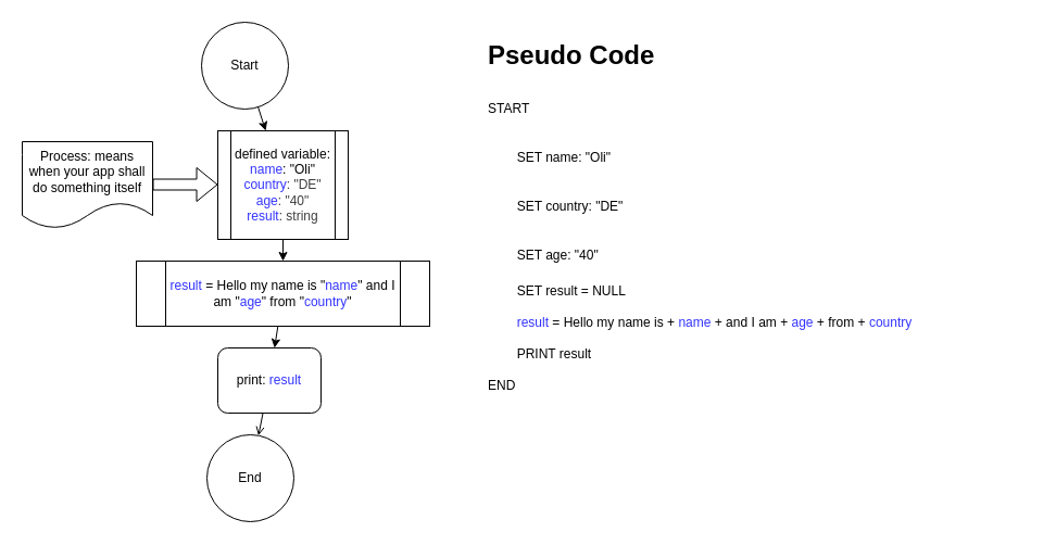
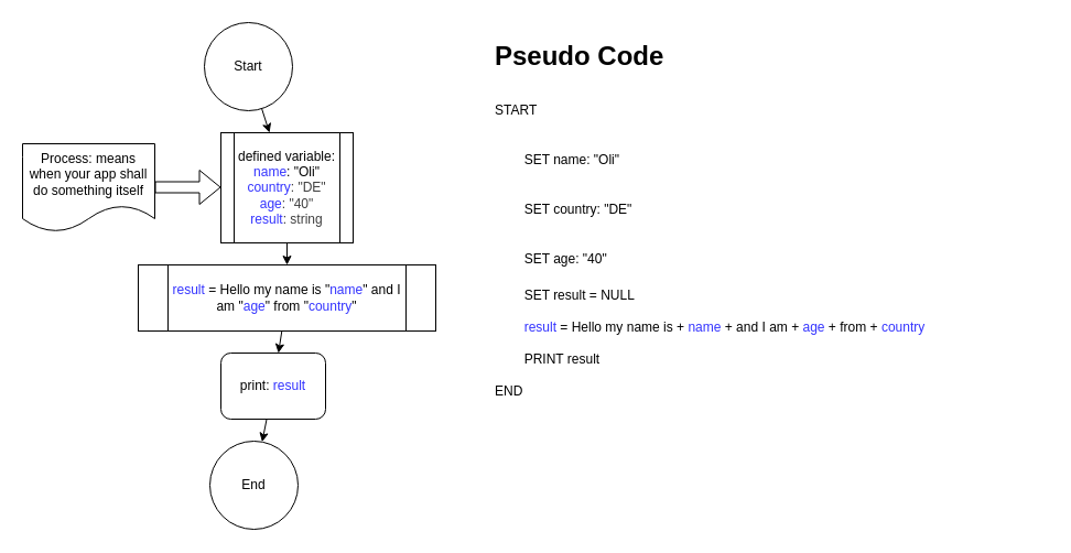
  <mxCell id="0" />
  <mxCell id="1" parent="0" />
  <mxCell id="2" value="" style="edgeStyle=none;html=1;" parent="1" source="3" target="7" edge="1"><mxGeometry relative="1" as="geometry" /></mxCell>
  <mxCell id="3" value="Start" style="ellipse;whiteSpace=wrap;html=1;aspect=fixed;" parent="1" vertex="1"><mxGeometry x="185" y="20" width="80" height="80" as="geometry" /></mxCell>
  <mxCell id="4" value="End" style="ellipse;whiteSpace=wrap;html=1;aspect=fixed;" parent="1" vertex="1"><mxGeometry x="190" y="400" width="80" height="80" as="geometry" /></mxCell>
  <mxCell id="5" value="Process: means when your app shall do something itself" style="shape=document;whiteSpace=wrap;html=1;boundedLbl=1;" parent="1" vertex="1"><mxGeometry x="20" y="130" width="120" height="80" as="geometry" /></mxCell>
  <mxCell id="6" value="" style="edgeStyle=none;html=1;" parent="1" source="7" target="10" edge="1"><mxGeometry relative="1" as="geometry" /></mxCell>
  <mxCell id="7" value="&lt;span style=&quot;color: rgb(0, 0, 0);&quot;&gt;defined variable: &lt;/span&gt;&lt;span style=&quot;color: rgb(0, 0, 0);&quot;&gt;&lt;font style=&quot;color: rgb(51, 51, 255);&quot;&gt;name&lt;/font&gt;&lt;/span&gt;&lt;span style=&quot;color: rgb(0, 0, 0);&quot;&gt;: &quot;Oli&quot;&lt;/span&gt;&lt;div style=&quot;scrollbar-color: rgb(226, 226, 226) rgb(251, 251, 251);&quot;&gt;&lt;font style=&quot;color: rgb(51, 51, 255);&quot;&gt;country&lt;/font&gt;&lt;span style=&quot;color: light-dark(rgb(63, 63, 63), rgb(183, 183, 183));&quot;&gt;: &quot;DE&quot;&lt;/span&gt;&lt;/div&gt;&lt;div style=&quot;scrollbar-color: rgb(226, 226, 226) rgb(251, 251, 251);&quot;&gt;&lt;font style=&quot;color: rgb(51, 51, 255);&quot;&gt;age&lt;/font&gt;&lt;span style=&quot;color: light-dark(rgb(63, 63, 63), rgb(183, 183, 183));&quot;&gt;: &quot;40&quot;&lt;/span&gt;&lt;/div&gt;&lt;div style=&quot;scrollbar-color: rgb(226, 226, 226) rgb(251, 251, 251);&quot;&gt;&lt;font style=&quot;color: rgb(51, 51, 255);&quot;&gt;result&lt;/font&gt;&lt;span style=&quot;color: light-dark(rgb(63, 63, 63), rgb(183, 183, 183));&quot;&gt;: string&lt;/span&gt;&lt;/div&gt;" style="shape=process;whiteSpace=wrap;html=1;backgroundOutline=1;" parent="1" vertex="1"><mxGeometry x="200" y="120" width="120" height="100" as="geometry" /></mxCell>
  <mxCell id="8" value="" style="shape=flexArrow;endArrow=classic;html=1;" parent="1" edge="1"><mxGeometry width="50" height="50" relative="1" as="geometry"><mxPoint x="140" y="169.5" as="sourcePoint" /><mxPoint x="200" y="169.5" as="targetPoint" /></mxGeometry></mxCell>
  <mxCell id="9" value="" style="edgeStyle=none;html=1;" parent="1" source="10" target="12" edge="1"><mxGeometry relative="1" as="geometry" /></mxCell>
  <mxCell id="10" value="&lt;font style=&quot;color: rgb(51, 51, 255);&quot;&gt;result&lt;/font&gt; = Hello my name is &quot;&lt;font style=&quot;color: rgb(51, 51, 255);&quot;&gt;name&lt;/font&gt;&quot; and I am &quot;&lt;font style=&quot;color: rgb(51, 51, 255);&quot;&gt;age&lt;/font&gt;&quot; from &quot;&lt;font style=&quot;color: rgb(51, 51, 255);&quot;&gt;country&lt;/font&gt;&quot;" style="shape=process;whiteSpace=wrap;html=1;backgroundOutline=1;" parent="1" vertex="1"><mxGeometry x="125" y="240" width="270" height="60" as="geometry" /></mxCell>
- <mxCell id="11" value="" style="edgeStyle=none;html=1;endArrow=open;" parent="1" source="12" target="4" edge="1"><mxGeometry relative="1" as="geometry" /></mxCell>
+ <mxCell id="11" value="" style="edgeStyle=none;html=1;" parent="1" source="12" target="4" edge="1"><mxGeometry relative="1" as="geometry" /></mxCell>
  <mxCell id="12" value="print: &lt;font style=&quot;color: rgb(51, 51, 255);&quot;&gt;result&lt;/font&gt;" style="rounded=1;whiteSpace=wrap;html=1;" parent="1" vertex="1"><mxGeometry x="200" y="320" width="95" height="60" as="geometry" /></mxCell>
  <mxCell id="13" value="&lt;h1 style=&quot;margin-top: 0px;&quot;&gt;&lt;span style=&quot;background-color: light-dark(#ffffff, var(--ge-dark-color, #121212));&quot;&gt;&lt;font style=&quot;color: rgb(0, 0, 0);&quot;&gt;Pseudo Code&lt;/font&gt;&lt;/span&gt;&lt;/h1&gt;&lt;h1 style=&quot;margin-top: 0px;&quot;&gt;&lt;span style=&quot;font-size: 12px; font-weight: normal; background-color: light-dark(#ffffff, var(--ge-dark-color, #121212)); color: rgb(63, 63, 63);&quot;&gt;&lt;font style=&quot;color: rgb(0, 0, 0);&quot;&gt;START&lt;/font&gt;&lt;/span&gt;&lt;/h1&gt;&lt;h1 style=&quot;margin-top: 0px;&quot;&gt;&lt;span style=&quot;font-size: 12px; font-weight: normal; background-color: light-dark(#ffffff, var(--ge-dark-color, #121212)); color: rgb(63, 63, 63);&quot;&gt;&lt;font style=&quot;color: rgb(0, 0, 0);&quot;&gt;&lt;span style=&quot;white-space: pre;&quot;&gt;&#09;&lt;/span&gt;SET name: &quot;Oli&quot;&lt;/font&gt;&lt;/span&gt;&lt;/h1&gt;&lt;h1 style=&quot;margin-top: 0px;&quot;&gt;&lt;span style=&quot;font-size: 12px; font-weight: normal; color: rgb(63, 63, 63);&quot;&gt;&lt;span style=&quot;white-space: pre; background-color: light-dark(#ffffff, var(--ge-dark-color, #121212));&quot;&gt;&lt;font style=&quot;color: rgb(0, 0, 0);&quot;&gt;&lt;span style=&quot;white-space: pre;&quot;&gt;&#09;&lt;/span&gt;SET country: &quot;DE&quot;&lt;/font&gt;&lt;/span&gt;&lt;/span&gt;&lt;/h1&gt;&lt;h1 style=&quot;margin-top: 0px;&quot;&gt;&lt;span style=&quot;white-space: pre; font-size: 12px; font-weight: normal; background-color: light-dark(#ffffff, var(--ge-dark-color, #121212)); color: rgb(63, 63, 63);&quot;&gt;&lt;font style=&quot;color: rgb(0, 0, 0);&quot;&gt;&lt;span style=&quot;white-space: pre;&quot;&gt;&#09;&lt;/span&gt;SET age: &quot;40&quot;&lt;/font&gt;&lt;/span&gt;&lt;/h1&gt;&lt;div&gt;&lt;span style=&quot;font-size: 12px; font-weight: normal; color: rgb(63, 63, 63);&quot;&gt;&lt;span style=&quot;white-space: pre; background-color: light-dark(#ffffff, var(--ge-dark-color, #121212));&quot;&gt;&lt;font style=&quot;color: rgb(0, 0, 0);&quot;&gt;&lt;span style=&quot;white-space: pre;&quot;&gt;&#09;&lt;/span&gt;SET result = NULL&lt;/font&gt;&lt;/span&gt;&lt;/span&gt;&lt;/div&gt;&lt;div&gt;&lt;span style=&quot;font-size: 12px; font-weight: normal; color: rgb(63, 63, 63);&quot;&gt;&lt;span style=&quot;white-space: pre; background-color: light-dark(#ffffff, var(--ge-dark-color, #121212));&quot;&gt;&lt;font style=&quot;color: rgb(0, 0, 0);&quot;&gt;&lt;br&gt;&lt;/font&gt;&lt;/span&gt;&lt;/span&gt;&lt;/div&gt;&lt;div&gt;&lt;span style=&quot;font-size: 12px; font-weight: normal; background-color: light-dark(#ffffff, var(--ge-dark-color, #121212));&quot;&gt;&lt;font style=&quot;color: rgb(0, 0, 0);&quot;&gt;&lt;font style=&quot;scrollbar-color: rgb(226, 226, 226) rgb(251, 251, 251); text-align: center; color: rgb(51, 51, 255);&quot;&gt;&lt;span style=&quot;white-space: pre;&quot;&gt;&#09;&lt;/span&gt;result&lt;/font&gt;&lt;span style=&quot;text-align: center; color: rgb(0, 0, 0);&quot;&gt;&amp;nbsp;= Hello my name is +&amp;nbsp;&lt;/span&gt;&lt;font style=&quot;scrollbar-color: rgb(226, 226, 226) rgb(251, 251, 251); text-align: center; color: rgb(51, 51, 255);&quot;&gt;name&lt;/font&gt;&lt;font style=&quot;scrollbar-color: rgb(226, 226, 226) rgb(251, 251, 251); text-align: center; color: rgb(0, 0, 0);&quot;&gt; +&lt;/font&gt;&lt;span style=&quot;text-align: center; color: rgb(0, 0, 0);&quot;&gt;&amp;nbsp;and I am +&amp;nbsp;&lt;/span&gt;&lt;font style=&quot;scrollbar-color: rgb(226, 226, 226) rgb(251, 251, 251); text-align: center; color: rgb(51, 51, 255);&quot;&gt;age&lt;/font&gt;&lt;font style=&quot;scrollbar-color: rgb(226, 226, 226) rgb(251, 251, 251); text-align: center; color: rgb(0, 0, 0);&quot;&gt; +&lt;/font&gt;&lt;span style=&quot;text-align: center; color: rgb(0, 0, 0);&quot;&gt;&amp;nbsp;from +&amp;nbsp;&lt;/span&gt;&lt;font style=&quot;scrollbar-color: rgb(226, 226, 226) rgb(251, 251, 251); text-align: center; color: rgb(51, 51, 255);&quot;&gt;country&lt;/font&gt;&lt;span style=&quot;white-space: pre;&quot;&gt; &lt;/span&gt;&lt;/font&gt;&lt;/span&gt;&lt;/div&gt;&lt;div&gt;&lt;span style=&quot;background-color: light-dark(#ffffff, var(--ge-dark-color, #121212)); white-space: pre;&quot;&gt;&#09;&lt;/span&gt;&lt;/div&gt;&lt;div&gt;&lt;span style=&quot;background-color: light-dark(#ffffff, var(--ge-dark-color, #121212)); white-space: pre;&quot;&gt;&lt;span style=&quot;white-space: pre;&quot;&gt;&#09;&lt;/span&gt;PRINT result&lt;/span&gt;&lt;/div&gt;&lt;div&gt;&lt;/div&gt;&lt;div&gt;&lt;span style=&quot;font-size: 12px; font-weight: normal;&quot;&gt;&lt;span style=&quot;white-space: pre; background-color: light-dark(#ffffff, var(--ge-dark-color, #121212));&quot;&gt;&lt;font style=&quot;color: rgb(0, 0, 0);&quot;&gt;&lt;br&gt;&lt;/font&gt;&lt;/span&gt;&lt;/span&gt;&lt;/div&gt;&lt;div&gt;&lt;span style=&quot;font-size: 12px; font-weight: normal;&quot;&gt;&lt;span style=&quot;white-space: pre; background-color: light-dark(#ffffff, var(--ge-dark-color, #121212));&quot;&gt;&lt;font style=&quot;color: rgb(0, 0, 0);&quot;&gt;END&lt;/font&gt;&lt;/span&gt;&lt;/span&gt;&lt;/div&gt;" style="text;html=1;whiteSpace=wrap;overflow=hidden;rounded=0;" vertex="1" parent="1"><mxGeometry x="447" y="30" width="503" height="350" as="geometry" /></mxCell>
